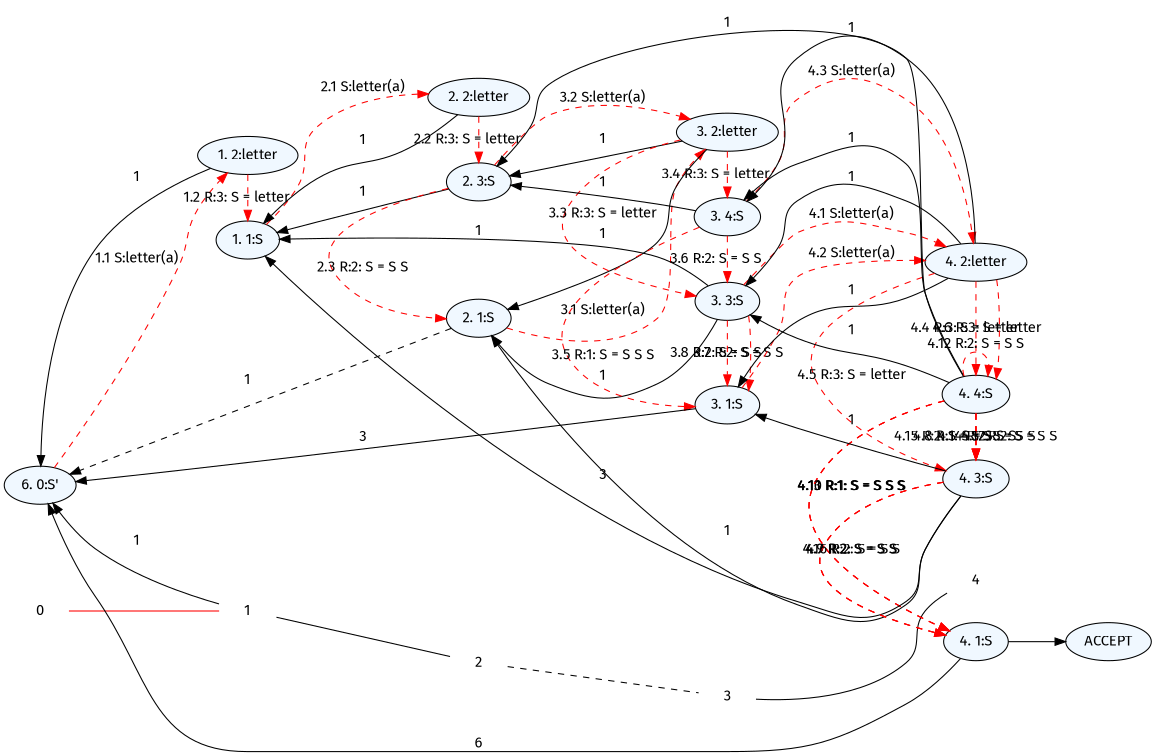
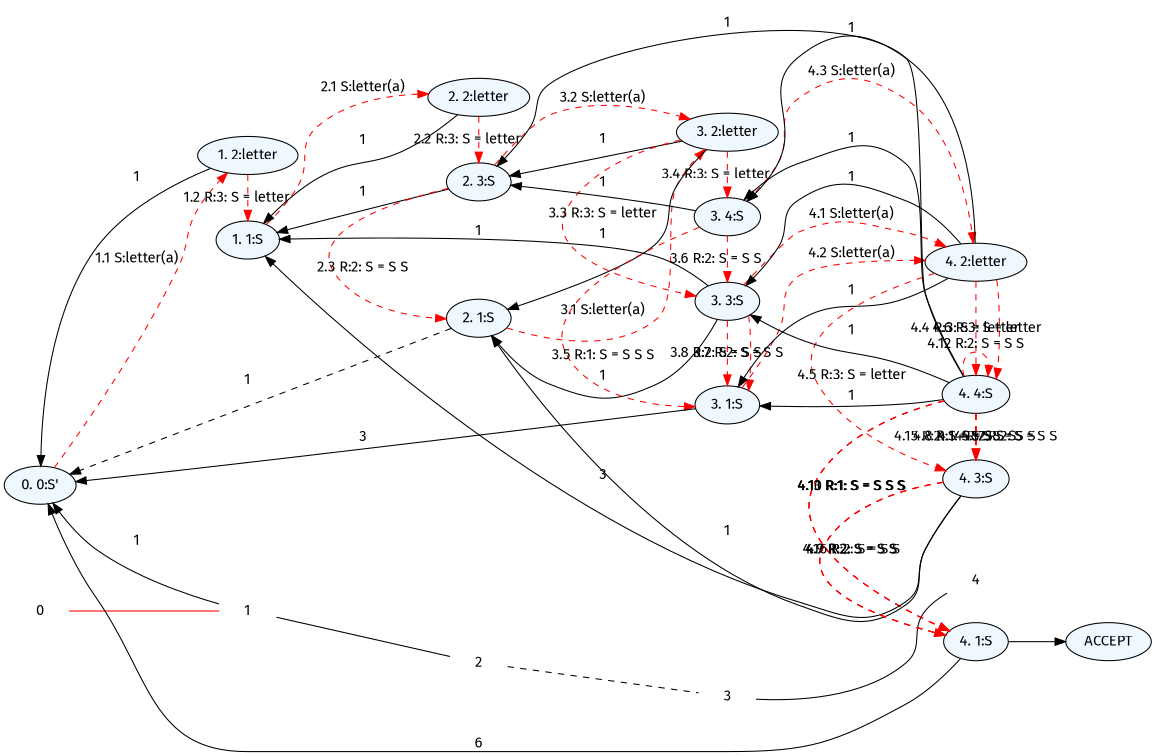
  digraph {
    fontname="Fira Sans"
    fontsize=8
    nodesep=0.3
    rankdir=LR
    node [fillcolor=aliceblue fontname="Fira Sans" style=filled]
    edge [arrowtail=empty color=red dir=black fontname="Fira Sans" style=dashed]
-   n1 [label="6. 0:S'"]
+   n1 [label="0. 0:S'"]
    0 [shape=none style=""]
    n3 [label="1. 2:letter"]
    n4 [label="1. 1:S"]
    1 [shape=none style=""]
    n6 [label="2. 2:letter"]
    n7 [label="2. 3:S"]
    n8 [label="2. 1:S"]
    2 [shape=none style=""]
    n10 [label="3. 2:letter"]
    n11 [label="3. 3:S"]
    n12 [label="3. 4:S"]
    n13 [label="3. 1:S"]
    3 [shape=none style=""]
    n15 [label="4. 1:S"]
    n16 [label="4. 2:letter"]
    n17 [label="4. 4:S"]
    n18 [label="4. 3:S"]
    4 [shape=none style=""]
    ACCEPT
    subgraph sub_1 {
      rank=same
      n1
      0
    }
    subgraph sub_2 {
      rank=same
      n3
      n4
      1
    }
    subgraph sub_3 {
      rank=same
      n6
      n7
      n8
      2
    }
    subgraph sub_4 {
      rank=same
      n10
      n11
      n12
      n13
      3
    }
    subgraph sub_5 {
      rank=same
      n15
      n16
      n17
      n18
      4
    }
    n1 -> n3 [label="1.1 S:letter(a)"]
    0 -> 1 [arrowhead=none style=""]
    n3 -> n1 [label=1 color="" style=""]
    n3 -> n4 [label="1.2 R:3: S = letter"]
    n4 -> n6 [label="2.1 S:letter(a)"]
    1 -> n1 [label=1 color="" style=""]
    1 -> 2 [arrowhead=none color="" style=""]
    n6 -> n4 [label=1 color="" style=""]
    n6 -> n7 [label="2.2 R:3: S = letter"]
    n7 -> n4 [label=1 color="" style=""]
    n7 -> n8 [label="2.3 R:2: S = S S"]
    n7 -> n10 [label="3.2 S:letter(a)"]
    n8 -> n1 [label=1 color=""]
    n8 -> n10 [label="3.1 S:letter(a)"]
    2 -> 3 [arrowhead=none color=""]
    n10 -> n7 [label=1 color="" style=""]
    n10 -> n8 [label=1 color="" style=""]
    n10 -> n11 [label="3.3 R:3: S = letter"]
    n10 -> n12 [label="3.4 R:3: S = letter"]
    n11 -> n4 [label=1 color="" style=""]
    n11 -> n8 [label=1 color="" style=""]
    n11 -> n13 [label="3.7 R:2: S = S S"]
    n11 -> n13 [label="3.8 R:2: S = S S"]
    n11 -> n16 [label="4.1 S:letter(a)"]
    n12 -> n7 [label=1 color="" style=""]
    n12 -> n11 [label="3.6 R:2: S = S S"]
    n12 -> n13 [label="3.5 R:1: S = S S S"]
    n12 -> n16 [label="4.3 S:letter(a)"]
    n13 -> n1 [label=3 color="" style=""]
    n13 -> n16 [label="4.2 S:letter(a)"]
    3 -> 4 [arrowhead=none color="" style=""]
    n15 -> n1 [label=6 color="" style=""]
    n15 -> ACCEPT [color="" style=""]
    n16 -> n11 [label=1 color="" style=""]
    n16 -> n12 [label=1 color="" style=""]
    n16 -> n13 [label=1 color="" style=""]
    n16 -> n17 [label="4.4 R:3: S = letter"]
    n16 -> n17 [label="4.6 R:3: S = letter"]
    n16 -> n18 [label="4.5 R:3: S = letter"]
    n17 -> n7 [label=1 color="" style=""]
    n17 -> n11 [label=1 color="" style=""]
    n17 -> n12 [label=1 color="" style=""]
    n17 -> n15 [label="4.10 R:1: S = S S S"]
    n17 -> n15 [label="4.11 R:1: S = S S S"]
    n17 -> n15 [label="4.13 R:1: S = S S S"]
    n17 -> n17 [label="4.12 R:2: S = S S"]
    n17 -> n18 [label="4.8 R:1: S = S S S"]
    n17 -> n18 [label="4.14 R:2: S = S S"]
    n17 -> n18 [label="4.15 R:2: S = S S"]
    n17 -> n18 [label="4.17 R:2: S = S S"]
    n18 -> n4 [label=3 color="" style=""]
    n18 -> n8 [label=1 color="" style=""]
-   n18 -> n13 [label=1 color="" style=""]
+   n17 -> n13 [label=1 color="" style=""]
    n18 -> n15 [label="4.7 R:2: S = S S"]
    n18 -> n15 [label="4.9 R:2: S = S S"]
    n18 -> n15 [label="4.16 R:2: S = S S"]
  }
